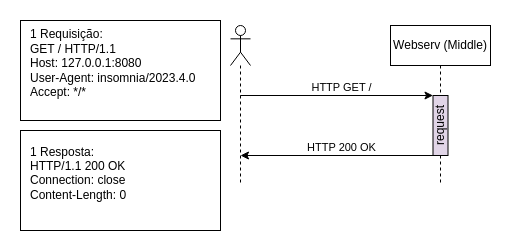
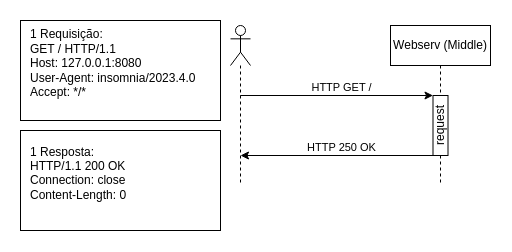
  <mxCell id="0" />
  <mxCell id="1" parent="0" />
  <mxCell id="2" value="HTTP GET /" style="edgeLabel;html=1;align=center;verticalAlign=bottom;resizable=0;points=[];" vertex="1" connectable="0" parent="1"><mxGeometry x="340" y="95" as="geometry" /></mxCell>
  <mxCell id="3" value="" style="shape=umlLifeline;perimeter=lifelinePerimeter;whiteSpace=wrap;html=1;container=1;dropTarget=0;collapsible=0;recursiveResize=0;outlineConnect=0;portConstraint=eastwest;newEdgeStyle={&quot;edgeStyle&quot;:&quot;elbowEdgeStyle&quot;,&quot;elbow&quot;:&quot;vertical&quot;,&quot;curved&quot;:0,&quot;rounded&quot;:0};participant=umlActor;" vertex="1" parent="1"><mxGeometry x="230" y="25" width="20" height="160" as="geometry" /></mxCell>
  <mxCell id="4" value="Webserv (Middle)" style="shape=umlLifeline;perimeter=lifelinePerimeter;whiteSpace=wrap;html=1;container=1;dropTarget=0;collapsible=0;recursiveResize=0;outlineConnect=0;portConstraint=eastwest;newEdgeStyle={&quot;edgeStyle&quot;:&quot;elbowEdgeStyle&quot;,&quot;elbow&quot;:&quot;vertical&quot;,&quot;curved&quot;:0,&quot;rounded&quot;:0};" vertex="1" parent="1"><mxGeometry x="390" y="25" width="100" height="160" as="geometry" /></mxCell>
  <mxCell id="5" value="" style="endArrow=classic;html=1;rounded=0;entryX=0;entryY=0;entryDx=0;entryDy=0;" edge="1" parent="1" target="8"><mxGeometry width="50" height="50" relative="1" as="geometry"><mxPoint x="239.81" y="95" as="sourcePoint" /><mxPoint x="310" y="105" as="targetPoint" /></mxGeometry></mxCell>
  <mxCell id="6" value="" style="endArrow=classic;html=1;rounded=0;exitX=0;exitY=1;exitDx=0;exitDy=0;" edge="1" parent="1"><mxGeometry width="50" height="50" relative="1" as="geometry"><mxPoint x="432.5" y="155" as="sourcePoint" /><mxPoint x="240" y="155" as="targetPoint" /></mxGeometry></mxCell>
- <mxCell id="7" value="HTTP 200 OK" style="edgeLabel;html=1;align=center;verticalAlign=bottom;resizable=0;points=[];" vertex="1" connectable="0" parent="1"><mxGeometry x="340" y="155" as="geometry" /></mxCell>
- <mxCell id="8" value="request" style="rounded=0;whiteSpace=wrap;html=1;direction=east;horizontal=0;fillColor=#e1d5e7;" vertex="1" parent="1"><mxGeometry x="432.5" y="95" width="15" height="60" as="geometry" /></mxCell>
+ <mxCell id="7" value="HTTP 250 OK" style="edgeLabel;html=1;align=center;verticalAlign=bottom;resizable=0;points=[];" vertex="1" connectable="0" parent="1"><mxGeometry x="340" y="155" as="geometry" /></mxCell>
+ <mxCell id="8" value="request" style="rounded=0;whiteSpace=wrap;html=1;direction=east;horizontal=0;" vertex="1" parent="1"><mxGeometry x="432.5" y="95" width="15" height="60" as="geometry" /></mxCell>
  <mxCell id="9" value="&lt;div style=&quot;&quot;&gt;&lt;div style=&quot;&quot;&gt;1 Requisição:&lt;br&gt;GET / HTTP/1.1&lt;/div&gt;&lt;div style=&quot;&quot;&gt;Host: 127.0.0.1:8080&lt;/div&gt;&lt;div style=&quot;&quot;&gt;User-Agent: insomnia/2023.4.0&lt;/div&gt;&lt;div style=&quot;&quot;&gt;Accept: */*&lt;/div&gt;&lt;div style=&quot;font-size: 12px;&quot;&gt;&lt;br&gt;&lt;/div&gt;&lt;/div&gt;" style="rounded=0;whiteSpace=wrap;html=1;align=left;fontSize=12;spacingTop=0;spacing=10;" vertex="1" parent="1"><mxGeometry x="20" y="20" width="200" height="100" as="geometry" /></mxCell>
  <mxCell id="10" value="&lt;div style=&quot;&quot;&gt;&lt;div style=&quot;&quot;&gt;1 Resposta:&amp;nbsp;&lt;/div&gt;&lt;div style=&quot;&quot;&gt;HTTP/1.1 200 OK&lt;/div&gt;&lt;div style=&quot;&quot;&gt;Connection: close&lt;/div&gt;&lt;div style=&quot;&quot;&gt;Content-Length: 0&lt;/div&gt;&lt;div style=&quot;font-size: 12px;&quot;&gt;&lt;br&gt;&lt;/div&gt;&lt;/div&gt;" style="rounded=0;whiteSpace=wrap;html=1;align=left;fontSize=12;spacingTop=0;spacing=10;" vertex="1" parent="1"><mxGeometry x="20" y="130" width="200" height="100" as="geometry" /></mxCell>
